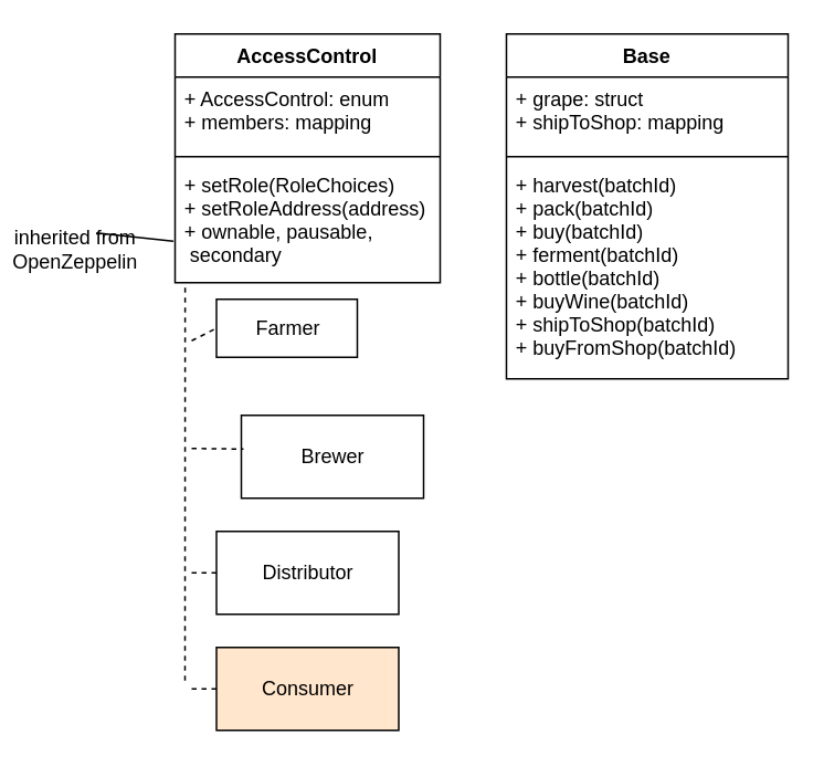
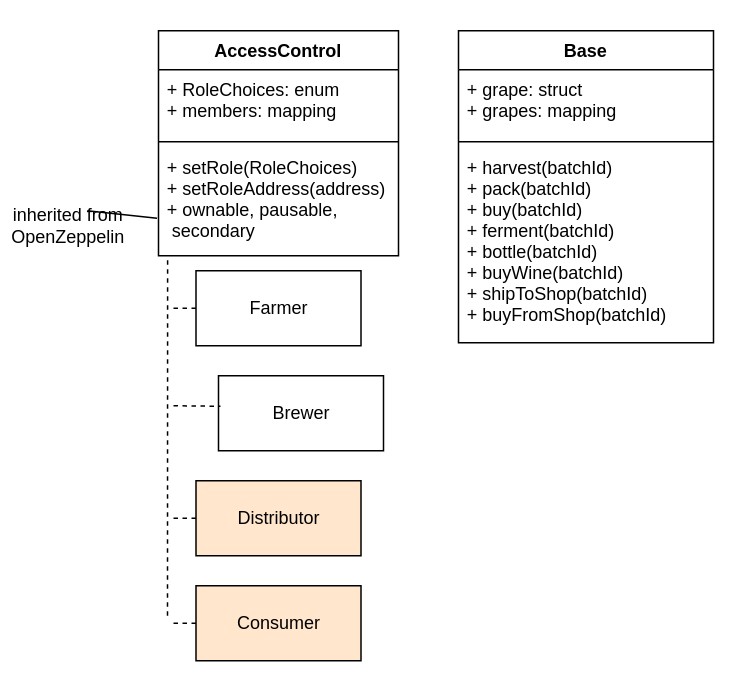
  <mxCell id="0" />
  <mxCell id="1" parent="0" />
  <mxCell id="2" value="Base" style="swimlane;fontStyle=1;align=center;verticalAlign=top;childLayout=stackLayout;horizontal=1;startSize=26;horizontalStack=0;resizeParent=1;resizeParentMax=0;resizeLast=0;collapsible=1;marginBottom=0;" parent="1" vertex="1"><mxGeometry x="305" y="20" width="170" height="208" as="geometry" /></mxCell>
- <mxCell id="3" value="+ grape: struct&#10;+ shipToShop: mapping&#10;" style="text;strokeColor=none;fillColor=none;align=left;verticalAlign=top;spacingLeft=4;spacingRight=4;overflow=hidden;rotatable=0;points=[[0,0.5],[1,0.5]];portConstraint=eastwest;" parent="2" vertex="1"><mxGeometry y="26" width="170" height="44" as="geometry" /></mxCell>
+ <mxCell id="3" value="+ grape: struct&#10;+ grapes: mapping&#10;" style="text;strokeColor=none;fillColor=none;align=left;verticalAlign=top;spacingLeft=4;spacingRight=4;overflow=hidden;rotatable=0;points=[[0,0.5],[1,0.5]];portConstraint=eastwest;" parent="2" vertex="1"><mxGeometry y="26" width="170" height="44" as="geometry" /></mxCell>
  <mxCell id="4" value="" style="line;strokeWidth=1;fillColor=none;align=left;verticalAlign=middle;spacingTop=-1;spacingLeft=3;spacingRight=3;rotatable=0;labelPosition=right;points=[];portConstraint=eastwest;" parent="2" vertex="1"><mxGeometry y="70" width="170" height="8" as="geometry" /></mxCell>
  <mxCell id="5" value="+ harvest(batchId)&#10;+ pack(batchId)&#10;+ buy(batchId)&#10;+ ferment(batchId)&#10;+ bottle(batchId)&#10;+ buyWine(batchId)&#10;+ shipToShop(batchId)&#10;+ buyFromShop(batchId)&#10;&#10;" style="text;strokeColor=none;fillColor=none;align=left;verticalAlign=top;spacingLeft=4;spacingRight=4;overflow=hidden;rotatable=0;points=[[0,0.5],[1,0.5]];portConstraint=eastwest;" parent="2" vertex="1"><mxGeometry y="78" width="170" height="130" as="geometry" /></mxCell>
  <mxCell id="6" value="AccessControl" style="swimlane;fontStyle=1;align=center;verticalAlign=top;childLayout=stackLayout;horizontal=1;startSize=26;horizontalStack=0;resizeParent=1;resizeParentMax=0;resizeLast=0;collapsible=1;marginBottom=0;" parent="1" vertex="1"><mxGeometry x="105" y="20" width="160" height="150" as="geometry" /></mxCell>
- <mxCell id="7" value="+ AccessControl: enum&#10;+ members: mapping&#10;&#10;" style="text;strokeColor=none;fillColor=none;align=left;verticalAlign=top;spacingLeft=4;spacingRight=4;overflow=hidden;rotatable=0;points=[[0,0.5],[1,0.5]];portConstraint=eastwest;" parent="6" vertex="1"><mxGeometry y="26" width="160" height="44" as="geometry" /></mxCell>
+ <mxCell id="7" value="+ RoleChoices: enum&#10;+ members: mapping&#10;&#10;" style="text;strokeColor=none;fillColor=none;align=left;verticalAlign=top;spacingLeft=4;spacingRight=4;overflow=hidden;rotatable=0;points=[[0,0.5],[1,0.5]];portConstraint=eastwest;" parent="6" vertex="1"><mxGeometry y="26" width="160" height="44" as="geometry" /></mxCell>
  <mxCell id="8" value="" style="line;strokeWidth=1;fillColor=none;align=left;verticalAlign=middle;spacingTop=-1;spacingLeft=3;spacingRight=3;rotatable=0;labelPosition=right;points=[];portConstraint=eastwest;" parent="6" vertex="1"><mxGeometry y="70" width="160" height="8" as="geometry" /></mxCell>
  <mxCell id="9" value="+ setRole(RoleChoices)&#10;+ setRoleAddress(address)&#10;+ ownable, pausable,&#10; secondary&#10;" style="text;strokeColor=none;fillColor=none;align=left;verticalAlign=top;spacingLeft=4;spacingRight=4;overflow=hidden;rotatable=0;points=[[0,0.5],[1,0.5]];portConstraint=eastwest;" parent="6" vertex="1"><mxGeometry y="78" width="160" height="72" as="geometry" /></mxCell>
  <mxCell id="10" value="" style="endArrow=none;html=1;exitX=-0.006;exitY=0.653;exitDx=0;exitDy=0;exitPerimeter=0;entryX=0.75;entryY=0;entryDx=0;entryDy=0;" parent="1" source="9" edge="1" target="11"><mxGeometry width="50" height="50" relative="1" as="geometry"><mxPoint x="575" y="230" as="sourcePoint" /><mxPoint x="615" y="160" as="targetPoint" /></mxGeometry></mxCell>
  <mxCell id="11" value="inherited from OpenZeppelin" style="text;html=1;strokeColor=none;fillColor=none;align=center;verticalAlign=middle;whiteSpace=wrap;rounded=0;" parent="1" vertex="1"><mxGeometry x="20" y="140" width="50" height="20" as="geometry" /></mxCell>
  <mxCell id="12" value="" style="endArrow=none;dashed=1;html=1;entryX=0.038;entryY=1.038;entryDx=0;entryDy=0;entryPerimeter=0;" parent="1" target="9" edge="1"><mxGeometry width="50" height="50" relative="1" as="geometry"><mxPoint x="111" y="410" as="sourcePoint" /><mxPoint x="125" y="170" as="targetPoint" /></mxGeometry></mxCell>
- <mxCell id="13" value="Farmer" style="html=1;" parent="1" vertex="1"><mxGeometry x="130" y="180" width="85" height="35" as="geometry" /></mxCell>
+ <mxCell id="13" value="Farmer" style="html=1;" parent="1" vertex="1"><mxGeometry x="130" y="180" width="110" height="50" as="geometry" /></mxCell>
  <mxCell id="14" value="Brewer" style="html=1;" parent="1" vertex="1"><mxGeometry x="145" y="250" width="110" height="50" as="geometry" /></mxCell>
- <mxCell id="15" value="Distributor" style="html=1;" parent="1" vertex="1"><mxGeometry x="130" y="320" width="110" height="50" as="geometry" /></mxCell>
+ <mxCell id="15" value="Distributor" style="html=1;fillColor=#ffe6cc;" parent="1" vertex="1"><mxGeometry x="130" y="320" width="110" height="50" as="geometry" /></mxCell>
  <mxCell id="16" value="Consumer" style="html=1;fillColor=#ffe6cc;" parent="1" vertex="1"><mxGeometry x="130" y="390" width="110" height="50" as="geometry" /></mxCell>
  <mxCell id="17" value="" style="endArrow=none;dashed=1;html=1;entryX=0;entryY=0.5;entryDx=0;entryDy=0;" parent="1" target="13" edge="1"><mxGeometry width="50" height="50" relative="1" as="geometry"><mxPoint x="115" y="205" as="sourcePoint" /><mxPoint x="135" y="210" as="targetPoint" /></mxGeometry></mxCell>
  <mxCell id="18" value="" style="endArrow=none;dashed=1;html=1;entryX=0.012;entryY=0.407;entryDx=0;entryDy=0;entryPerimeter=0;" parent="1" target="14" edge="1"><mxGeometry width="50" height="50" relative="1" as="geometry"><mxPoint x="115" y="270" as="sourcePoint" /><mxPoint x="115" y="260" as="targetPoint" /></mxGeometry></mxCell>
  <mxCell id="19" value="" style="endArrow=none;dashed=1;html=1;entryX=0;entryY=0.5;entryDx=0;entryDy=0;" parent="1" target="15" edge="1"><mxGeometry width="50" height="50" relative="1" as="geometry"><mxPoint x="115" y="345" as="sourcePoint" /><mxPoint x="95" y="350" as="targetPoint" /></mxGeometry></mxCell>
  <mxCell id="20" value="" style="endArrow=none;dashed=1;html=1;entryX=0;entryY=0.5;entryDx=0;entryDy=0;" parent="1" target="16" edge="1"><mxGeometry width="50" height="50" relative="1" as="geometry"><mxPoint x="115" y="415" as="sourcePoint" /><mxPoint x="95" y="390" as="targetPoint" /></mxGeometry></mxCell>
